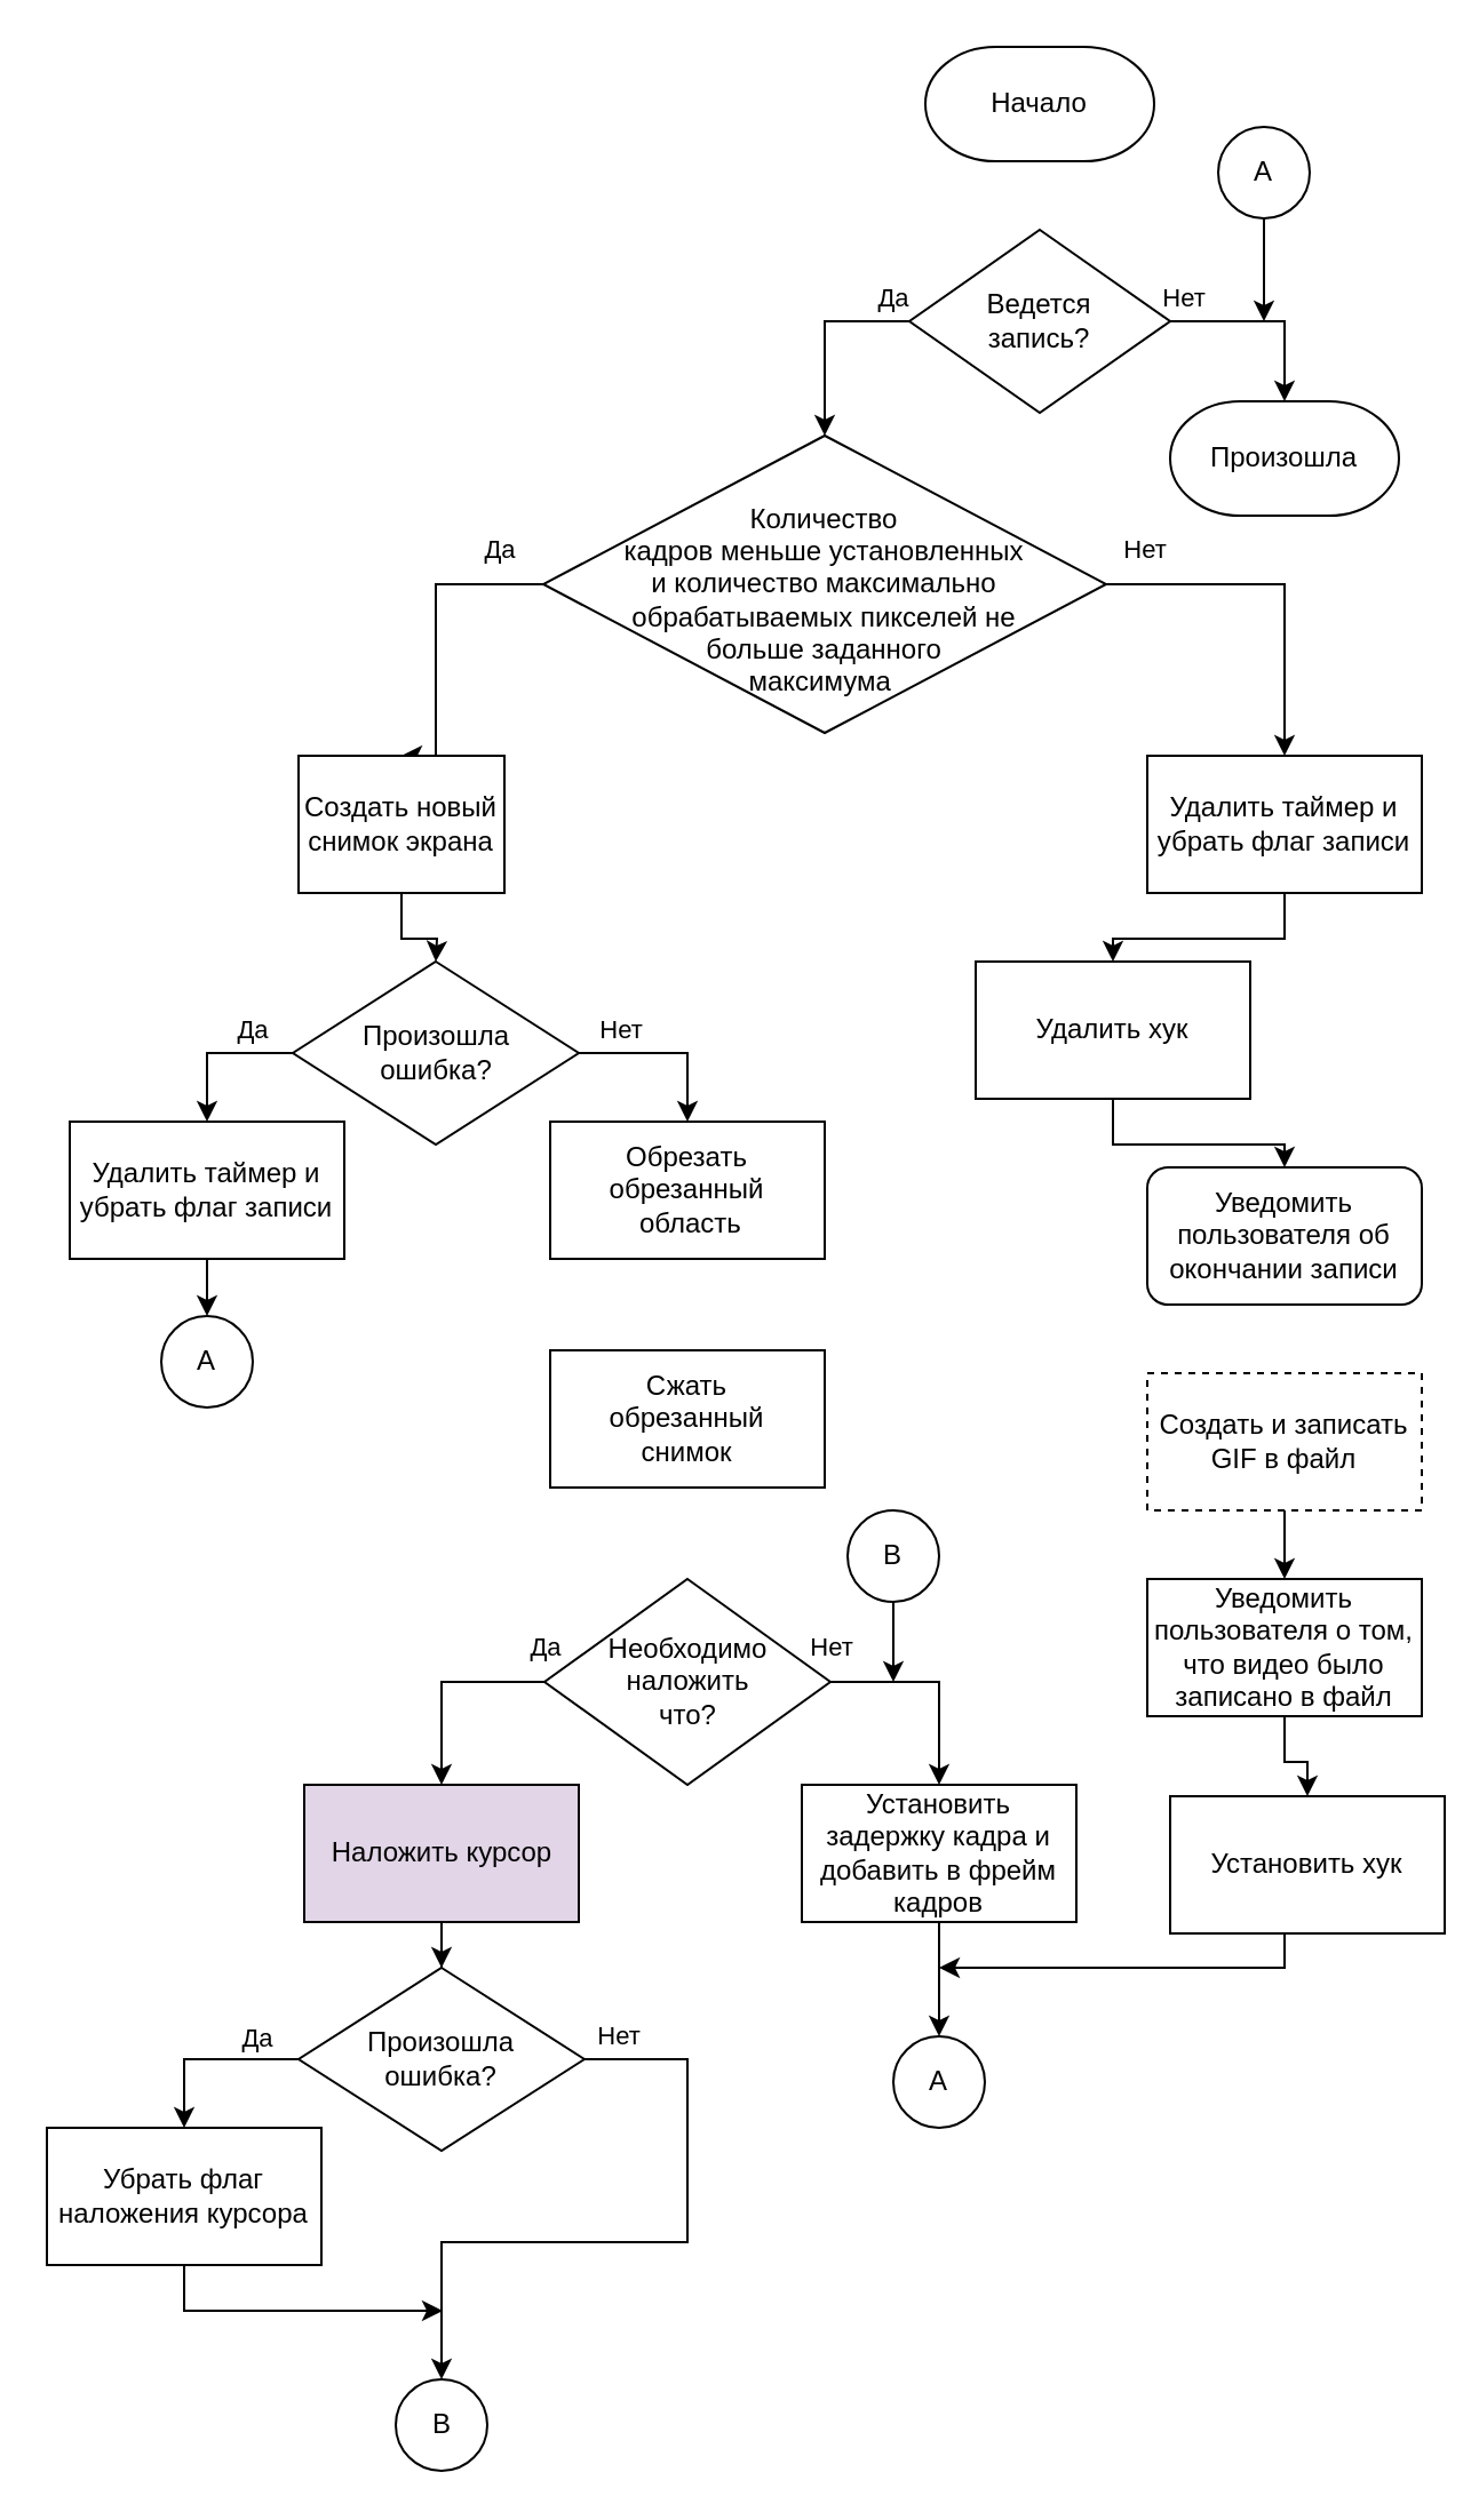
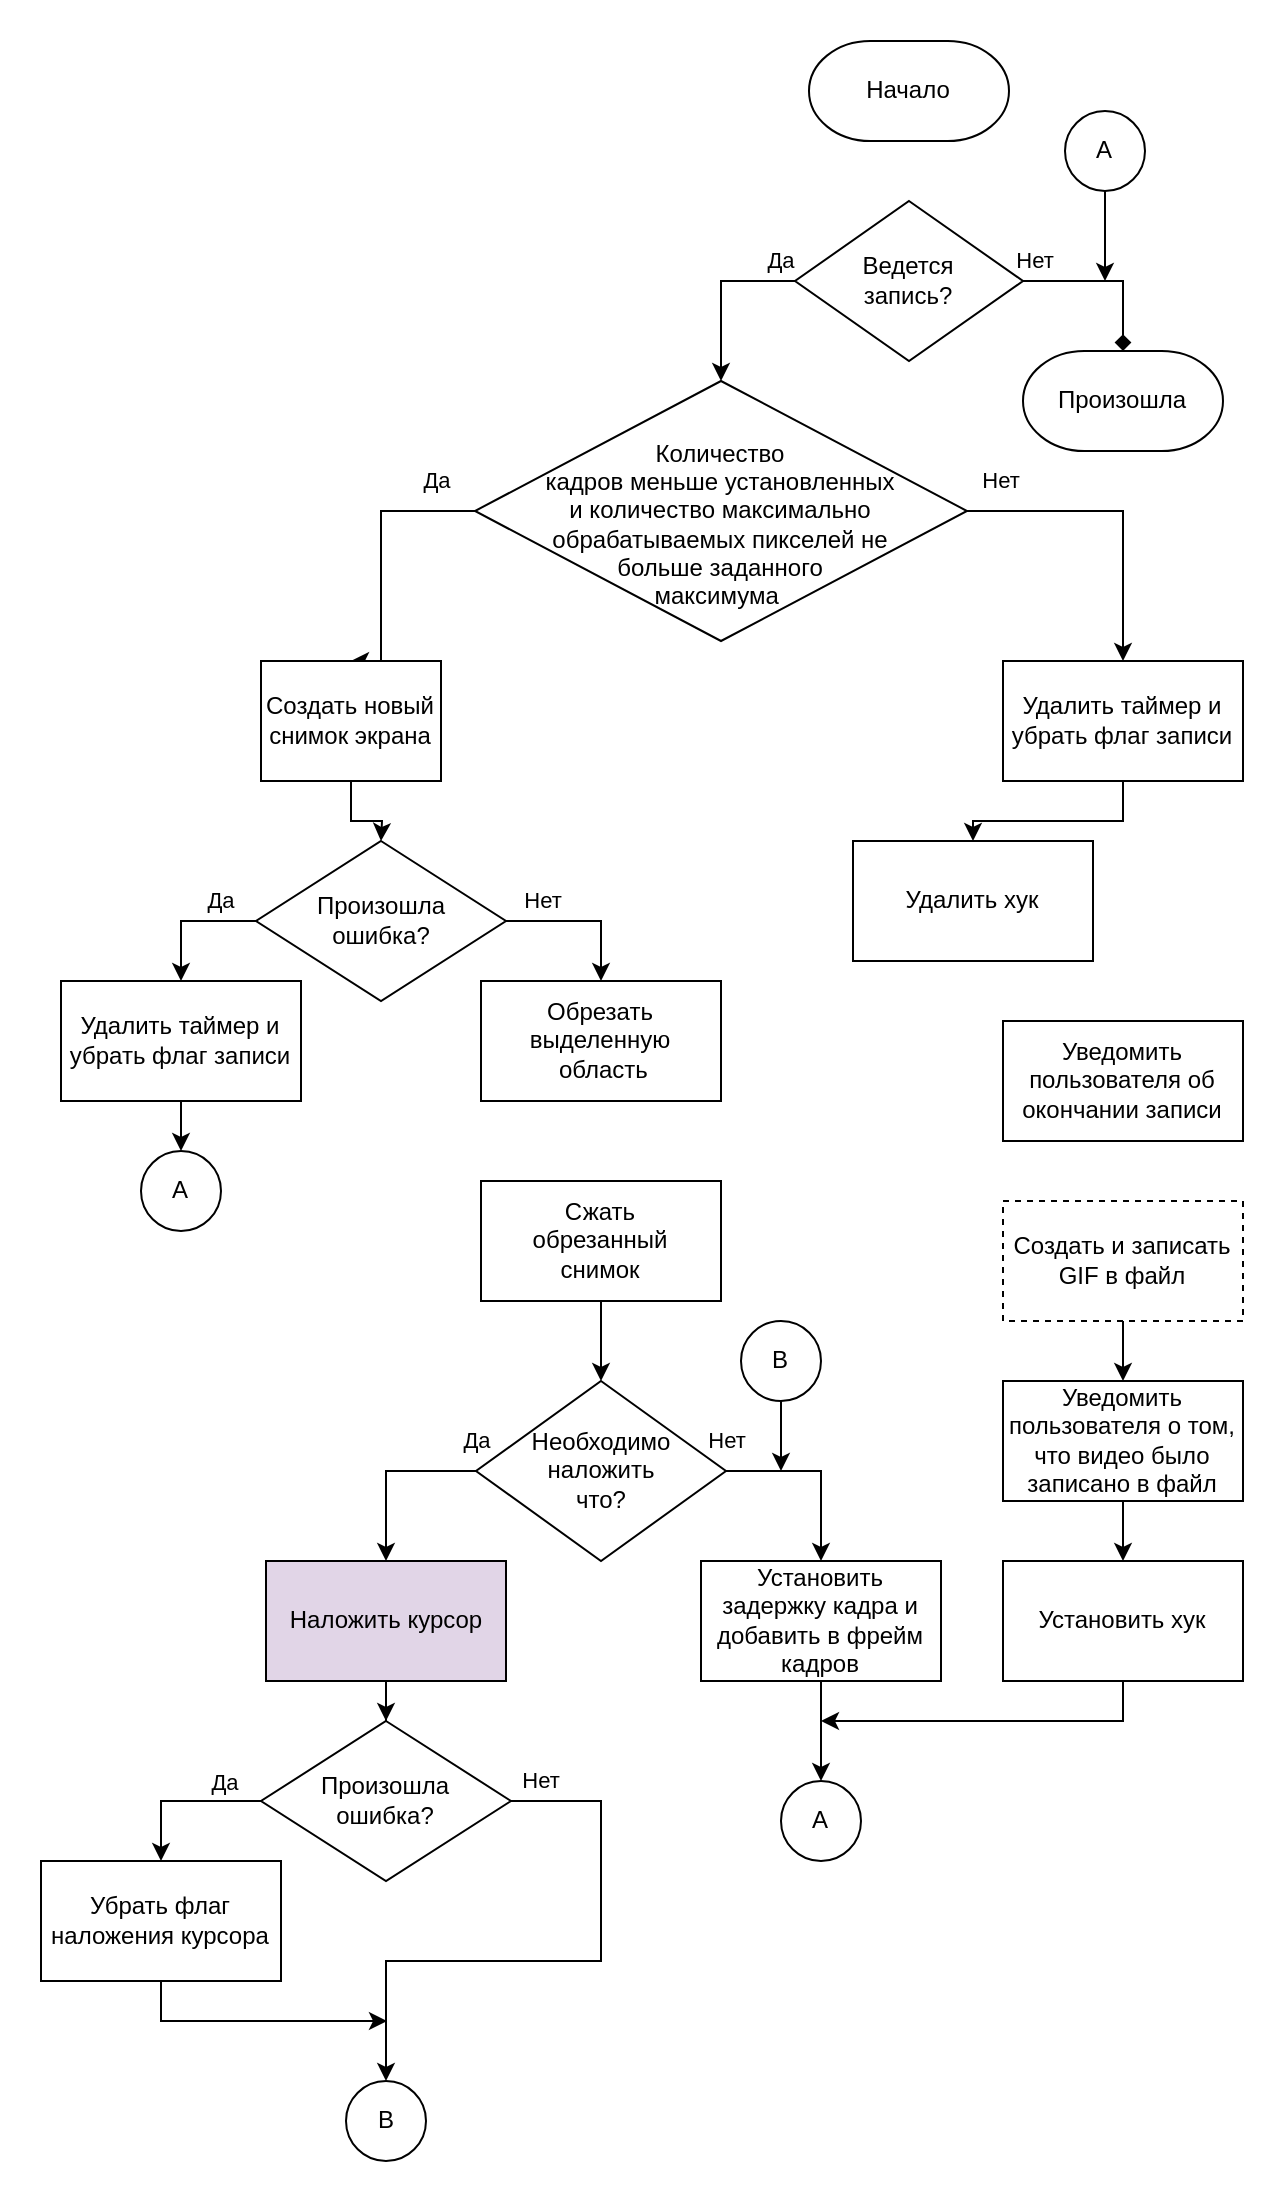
  <mxCell id="0" />
  <mxCell id="1" parent="0" />
  <mxCell id="2" value="Начало" style="strokeWidth=1;html=1;shape=mxgraph.flowchart.terminator;whiteSpace=wrap;" vertex="1" parent="1"><mxGeometry x="404" y="20" width="100" height="50" as="geometry" /></mxCell>
  <mxCell id="3" value="Да" style="edgeStyle=orthogonalEdgeStyle;rounded=0;orthogonalLoop=1;jettySize=auto;html=1;entryX=0.5;entryY=0;entryDx=0;entryDy=0;" edge="1" parent="1" source="5" target="8"><mxGeometry x="-0.839" y="-10" relative="1" as="geometry"><mxPoint x="280" y="190" as="targetPoint" /><Array as="points"><mxPoint x="360" y="140" /></Array><mxPoint as="offset" /></mxGeometry></mxCell>
- <mxCell id="4" value="Нет" style="edgeStyle=orthogonalEdgeStyle;rounded=0;orthogonalLoop=1;jettySize=auto;html=1;entryX=0.5;entryY=0;entryDx=0;entryDy=0;entryPerimeter=0;" edge="1" parent="1" source="5" target="36"><mxGeometry x="-0.861" y="10" relative="1" as="geometry"><Array as="points"><mxPoint x="561" y="140" /></Array><mxPoint as="offset" /></mxGeometry></mxCell>
+ <mxCell id="4" value="Нет" style="edgeStyle=orthogonalEdgeStyle;rounded=0;orthogonalLoop=1;jettySize=auto;html=1;entryX=0.5;entryY=0;entryDx=0;entryDy=0;entryPerimeter=0;endArrow=diamond;" edge="1" parent="1" source="5" target="36"><mxGeometry x="-0.861" y="10" relative="1" as="geometry"><Array as="points"><mxPoint x="561" y="140" /></Array><mxPoint as="offset" /></mxGeometry></mxCell>
  <mxCell id="5" value="Ведется &lt;br&gt;запись?" style="rhombus;whiteSpace=wrap;html=1;" vertex="1" parent="1"><mxGeometry x="397" y="100" width="114" height="80" as="geometry" /></mxCell>
  <mxCell id="6" value="Да" style="edgeStyle=orthogonalEdgeStyle;rounded=0;orthogonalLoop=1;jettySize=auto;html=1;entryX=0.5;entryY=0;entryDx=0;entryDy=0;" edge="1" parent="1" source="8" target="10"><mxGeometry x="-0.72" y="-15" relative="1" as="geometry"><Array as="points"><mxPoint x="190" y="255" /></Array><mxPoint as="offset" /></mxGeometry></mxCell>
  <mxCell id="7" value="Нет" style="edgeStyle=orthogonalEdgeStyle;rounded=0;orthogonalLoop=1;jettySize=auto;html=1;entryX=0.5;entryY=0;entryDx=0;entryDy=0;" edge="1" parent="1" source="8" target="41"><mxGeometry x="-0.778" y="15" relative="1" as="geometry"><mxPoint as="offset" /></mxGeometry></mxCell>
  <mxCell id="8" value="&lt;br&gt;&lt;br&gt;Количество&lt;br&gt;кадров меньше установленных &lt;br&gt;и количество максимально обрабатываемых пикселей не &lt;br&gt;больше заданного &lt;br&gt;максимума&amp;nbsp; &lt;br&gt;&amp;nbsp;" style="rhombus;whiteSpace=wrap;html=1;" vertex="1" parent="1"><mxGeometry x="237" y="190" width="246" height="130" as="geometry" /></mxCell>
  <mxCell id="9" value="" style="edgeStyle=orthogonalEdgeStyle;rounded=0;orthogonalLoop=1;jettySize=auto;html=1;" edge="1" parent="1" source="10"><mxGeometry relative="1" as="geometry"><mxPoint x="190" y="420" as="targetPoint" /></mxGeometry></mxCell>
  <mxCell id="10" value="Создать новый снимок экрана" style="rounded=0;whiteSpace=wrap;html=1;strokeWidth=1;" vertex="1" parent="1"><mxGeometry x="130" y="330" width="90" height="60" as="geometry" /></mxCell>
  <mxCell id="11" value="Нет" style="edgeStyle=orthogonalEdgeStyle;rounded=0;orthogonalLoop=1;jettySize=auto;html=1;entryX=0.5;entryY=0;entryDx=0;entryDy=0;" edge="1" parent="1" source="13" target="14"><mxGeometry x="-0.539" y="10" relative="1" as="geometry"><Array as="points"><mxPoint x="300" y="460" /></Array><mxPoint as="offset" /></mxGeometry></mxCell>
  <mxCell id="12" value="Да" style="edgeStyle=orthogonalEdgeStyle;rounded=0;orthogonalLoop=1;jettySize=auto;html=1;entryX=0.5;entryY=0;entryDx=0;entryDy=0;" edge="1" parent="1" source="13" target="34"><mxGeometry x="-0.481" y="-10" relative="1" as="geometry"><Array as="points"><mxPoint x="90" y="460" /></Array><mxPoint as="offset" /></mxGeometry></mxCell>
  <mxCell id="13" value="Произошла &lt;br&gt;ошибка?" style="rhombus;whiteSpace=wrap;html=1;strokeWidth=1;" vertex="1" parent="1"><mxGeometry x="127.5" y="420" width="125" height="80" as="geometry" /></mxCell>
- <mxCell id="14" value="Обрезать обрезанный&lt;br&gt;&amp;nbsp;область" style="rounded=0;whiteSpace=wrap;html=1;strokeWidth=1;" vertex="1" parent="1"><mxGeometry x="240" y="490" width="120" height="60" as="geometry" /></mxCell>
+ <mxCell id="14" value="Обрезать выделенную&lt;br&gt;&amp;nbsp;область" style="rounded=0;whiteSpace=wrap;html=1;strokeWidth=1;" vertex="1" parent="1"><mxGeometry x="240" y="490" width="120" height="60" as="geometry" /></mxCell>
+ <mxCell id="15" value="" style="edgeStyle=orthogonalEdgeStyle;rounded=0;orthogonalLoop=1;jettySize=auto;html=1;" edge="1" parent="1" source="16" target="19"><mxGeometry relative="1" as="geometry" /></mxCell>
  <mxCell id="16" value="Сжать &lt;br&gt;обрезанный &lt;br&gt;снимок" style="rounded=0;whiteSpace=wrap;html=1;strokeWidth=1;" vertex="1" parent="1"><mxGeometry x="240" y="590" width="120" height="60" as="geometry" /></mxCell>
  <mxCell id="17" value="Да" style="edgeStyle=orthogonalEdgeStyle;rounded=0;orthogonalLoop=1;jettySize=auto;html=1;entryX=0.5;entryY=0;entryDx=0;entryDy=0;" edge="1" parent="1" source="19" target="21"><mxGeometry x="-1" y="-15" relative="1" as="geometry"><Array as="points"><mxPoint x="192" y="735" /></Array><mxPoint as="offset" /></mxGeometry></mxCell>
  <mxCell id="18" value="Нет" style="edgeStyle=orthogonalEdgeStyle;rounded=0;orthogonalLoop=1;jettySize=auto;html=1;entryX=0.5;entryY=0;entryDx=0;entryDy=0;" edge="1" parent="1" source="19" target="29"><mxGeometry x="-1" y="15" relative="1" as="geometry"><Array as="points"><mxPoint x="410" y="735" /></Array><mxPoint as="offset" /></mxGeometry></mxCell>
  <mxCell id="19" value="Необходимо &lt;br&gt;наложить&lt;br&gt;что?" style="rhombus;whiteSpace=wrap;html=1;strokeWidth=1;" vertex="1" parent="1"><mxGeometry x="237.5" y="690" width="125" height="90" as="geometry" /></mxCell>
  <mxCell id="20" value="" style="edgeStyle=orthogonalEdgeStyle;rounded=0;orthogonalLoop=1;jettySize=auto;html=1;" edge="1" parent="1" source="21" target="25"><mxGeometry relative="1" as="geometry" /></mxCell>
  <mxCell id="21" value="Наложить курсор" style="rounded=0;whiteSpace=wrap;html=1;strokeWidth=1;fillColor=#e1d5e7;" vertex="1" parent="1"><mxGeometry x="132.5" y="780" width="120" height="60" as="geometry" /></mxCell>
  <mxCell id="22" style="edgeStyle=orthogonalEdgeStyle;rounded=0;orthogonalLoop=1;jettySize=auto;html=1;entryX=0.5;entryY=0;entryDx=0;entryDy=0;" edge="1" parent="1" source="25" target="27"><mxGeometry relative="1" as="geometry"><Array as="points"><mxPoint x="80" y="900" /></Array></mxGeometry></mxCell>
  <mxCell id="23" value="Да" style="edgeLabel;html=1;align=center;verticalAlign=middle;resizable=0;points=[];" vertex="1" connectable="0" parent="22"><mxGeometry x="-0.52" relative="1" as="geometry"><mxPoint y="-10" as="offset" /></mxGeometry></mxCell>
  <mxCell id="24" value="Нет" style="edgeStyle=orthogonalEdgeStyle;rounded=0;orthogonalLoop=1;jettySize=auto;html=1;entryX=0.5;entryY=0;entryDx=0;entryDy=0;entryPerimeter=0;" edge="1" parent="1" source="25" target="32"><mxGeometry x="-0.897" y="10" relative="1" as="geometry"><Array as="points"><mxPoint x="300" y="900" /><mxPoint x="300" y="980" /><mxPoint x="193" y="980" /></Array><mxPoint as="offset" /></mxGeometry></mxCell>
  <mxCell id="25" value="Произошла &lt;br&gt;ошибка?" style="rhombus;whiteSpace=wrap;html=1;strokeWidth=1;" vertex="1" parent="1"><mxGeometry x="130" y="860" width="125" height="80" as="geometry" /></mxCell>
  <mxCell id="26" style="edgeStyle=orthogonalEdgeStyle;rounded=0;orthogonalLoop=1;jettySize=auto;html=1;" edge="1" parent="1" source="27"><mxGeometry relative="1" as="geometry"><mxPoint x="193" y="1010" as="targetPoint" /><Array as="points"><mxPoint x="80" y="1010" /></Array></mxGeometry></mxCell>
  <mxCell id="27" value="Убрать флаг наложения курсора" style="rounded=0;whiteSpace=wrap;html=1;strokeWidth=1;" vertex="1" parent="1"><mxGeometry x="20" y="930" width="120" height="60" as="geometry" /></mxCell>
  <mxCell id="28" value="" style="edgeStyle=orthogonalEdgeStyle;rounded=0;orthogonalLoop=1;jettySize=auto;html=1;" edge="1" parent="1" source="29" target="39"><mxGeometry relative="1" as="geometry" /></mxCell>
  <mxCell id="29" value="Установить задержку кадра и добавить в фрейм кадров" style="rounded=0;whiteSpace=wrap;html=1;strokeWidth=1;" vertex="1" parent="1"><mxGeometry x="350" y="780" width="120" height="60" as="geometry" /></mxCell>
  <mxCell id="30" style="edgeStyle=orthogonalEdgeStyle;rounded=0;orthogonalLoop=1;jettySize=auto;html=1;" edge="1" parent="1" source="31"><mxGeometry relative="1" as="geometry"><mxPoint x="390" y="735" as="targetPoint" /></mxGeometry></mxCell>
  <mxCell id="31" value="B" style="strokeWidth=1;html=1;shape=mxgraph.flowchart.start_2;whiteSpace=wrap;" vertex="1" parent="1"><mxGeometry x="370" y="660" width="40" height="40" as="geometry" /></mxCell>
  <mxCell id="32" value="B" style="strokeWidth=1;html=1;shape=mxgraph.flowchart.start_2;whiteSpace=wrap;" vertex="1" parent="1"><mxGeometry x="172.5" y="1040" width="40" height="40" as="geometry" /></mxCell>
  <mxCell id="33" value="" style="edgeStyle=orthogonalEdgeStyle;rounded=0;orthogonalLoop=1;jettySize=auto;html=1;" edge="1" parent="1" source="34" target="35"><mxGeometry relative="1" as="geometry" /></mxCell>
  <mxCell id="34" value="Удалить таймер и убрать флаг записи" style="rounded=0;whiteSpace=wrap;html=1;strokeWidth=1;" vertex="1" parent="1"><mxGeometry x="30" y="490" width="120" height="60" as="geometry" /></mxCell>
  <mxCell id="35" value="A" style="strokeWidth=1;html=1;shape=mxgraph.flowchart.start_2;whiteSpace=wrap;" vertex="1" parent="1"><mxGeometry x="70" y="575" width="40" height="40" as="geometry" /></mxCell>
  <mxCell id="36" value="Произошла" style="strokeWidth=1;html=1;shape=mxgraph.flowchart.terminator;whiteSpace=wrap;" vertex="1" parent="1"><mxGeometry x="511" y="175" width="100" height="50" as="geometry" /></mxCell>
  <mxCell id="37" style="edgeStyle=orthogonalEdgeStyle;rounded=0;orthogonalLoop=1;jettySize=auto;html=1;" edge="1" parent="1" source="38"><mxGeometry relative="1" as="geometry"><mxPoint x="552" y="140" as="targetPoint" /></mxGeometry></mxCell>
  <mxCell id="38" value="A" style="strokeWidth=1;html=1;shape=mxgraph.flowchart.start_2;whiteSpace=wrap;" vertex="1" parent="1"><mxGeometry x="532" y="55" width="40" height="40" as="geometry" /></mxCell>
  <mxCell id="39" value="A" style="strokeWidth=1;html=1;shape=mxgraph.flowchart.start_2;whiteSpace=wrap;" vertex="1" parent="1"><mxGeometry x="390" y="890" width="40" height="40" as="geometry" /></mxCell>
  <mxCell id="40" value="" style="edgeStyle=orthogonalEdgeStyle;rounded=0;orthogonalLoop=1;jettySize=auto;html=1;" edge="1" parent="1" source="41" target="43"><mxGeometry relative="1" as="geometry" /></mxCell>
  <mxCell id="41" value="Удалить таймер и убрать флаг записи" style="rounded=0;whiteSpace=wrap;html=1;strokeWidth=1;" vertex="1" parent="1"><mxGeometry x="501" y="330" width="120" height="60" as="geometry" /></mxCell>
- <mxCell id="42" value="" style="edgeStyle=orthogonalEdgeStyle;rounded=0;orthogonalLoop=1;jettySize=auto;html=1;" edge="1" parent="1" source="43" target="44"><mxGeometry relative="1" as="geometry" /></mxCell>
  <mxCell id="43" value="Удалить хук" style="rounded=0;whiteSpace=wrap;html=1;strokeWidth=1;" vertex="1" parent="1"><mxGeometry x="426" y="420" width="120" height="60" as="geometry" /></mxCell>
- <mxCell id="44" value="Уведомить пользователя об окончании записи" style="whiteSpace=wrap;html=1;strokeWidth=1;rounded=1;" vertex="1" parent="1"><mxGeometry x="501" y="510" width="120" height="60" as="geometry" /></mxCell>
+ <mxCell id="44" value="Уведомить пользователя об окончании записи" style="rounded=0;whiteSpace=wrap;html=1;strokeWidth=1;" vertex="1" parent="1"><mxGeometry x="501" y="510" width="120" height="60" as="geometry" /></mxCell>
  <mxCell id="45" value="" style="edgeStyle=orthogonalEdgeStyle;rounded=0;orthogonalLoop=1;jettySize=auto;html=1;" edge="1" parent="1" source="46" target="48"><mxGeometry relative="1" as="geometry" /></mxCell>
  <mxCell id="46" value="Создать и записать GIF в файл" style="rounded=0;whiteSpace=wrap;html=1;strokeWidth=1;dashed=1;" vertex="1" parent="1"><mxGeometry x="501" y="600" width="120" height="60" as="geometry" /></mxCell>
  <mxCell id="47" value="" style="edgeStyle=orthogonalEdgeStyle;rounded=0;orthogonalLoop=1;jettySize=auto;html=1;" edge="1" parent="1" source="48" target="50"><mxGeometry relative="1" as="geometry" /></mxCell>
  <mxCell id="48" value="Уведомить пользователя о том, что видео было записано в файл" style="rounded=0;whiteSpace=wrap;html=1;strokeWidth=1;" vertex="1" parent="1"><mxGeometry x="501" y="690" width="120" height="60" as="geometry" /></mxCell>
  <mxCell id="49" style="edgeStyle=orthogonalEdgeStyle;rounded=0;orthogonalLoop=1;jettySize=auto;html=1;" edge="1" parent="1" source="50"><mxGeometry relative="1" as="geometry"><mxPoint x="410" y="860" as="targetPoint" /><Array as="points"><mxPoint x="561" y="860" /></Array></mxGeometry></mxCell>
- <mxCell id="50" value="Установить хук" style="rounded=0;whiteSpace=wrap;html=1;strokeWidth=1;" vertex="1" parent="1"><mxGeometry x="511" y="785" width="120" height="60" as="geometry" /></mxCell>
+ <mxCell id="50" value="Установить хук" style="rounded=0;whiteSpace=wrap;html=1;strokeWidth=1;" vertex="1" parent="1"><mxGeometry x="501" y="780" width="120" height="60" as="geometry" /></mxCell>
